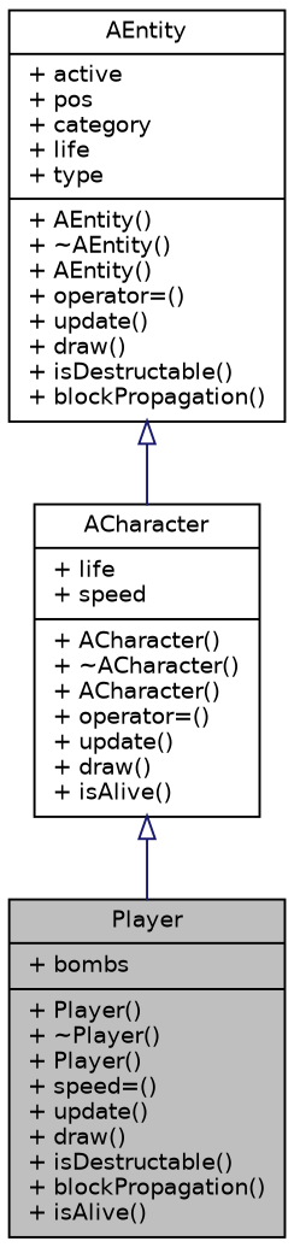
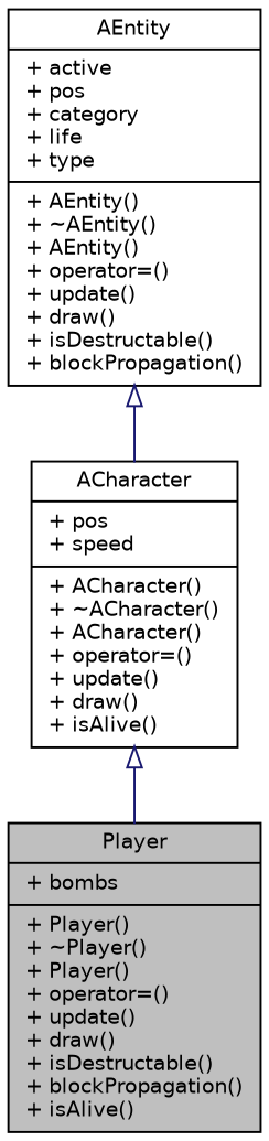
  digraph {
    fontname="DejaVu Sans"
    node [color=black fillcolor=white fontname="DejaVu Sans" fontsize=10 shape=record style=filled]
    edge [arrowtail=onormal color=midnightblue dir=back fontname="DejaVu Sans" fontsize=10 labelfontname=Helvetica labelfontsize=10 style=solid]
-   n1 [fillcolor=grey75 fontcolor=black height=0.2 label="{Player\n|+ bombs\l|+ Player()\l+ ~Player()\l+ Player()\l+ speed=()\l+ update()\l+ draw()\l+ isDestructable()\l+ blockPropagation()\l+ isAlive()\l}" width=0.4]
-   n2 [height=0.2 label="{ACharacter\n|+ life\l+ speed\l|+ ACharacter()\l+ ~ACharacter()\l+ ACharacter()\l+ operator=()\l+ update()\l+ draw()\l+ isAlive()\l}" width=0.4]
+   n1 [fillcolor=grey75 fontcolor=black height=0.2 label="{Player\n|+ bombs\l|+ Player()\l+ ~Player()\l+ Player()\l+ operator=()\l+ update()\l+ draw()\l+ isDestructable()\l+ blockPropagation()\l+ isAlive()\l}" width=0.4]
+   n2 [height=0.2 label="{ACharacter\n|+ pos\l+ speed\l|+ ACharacter()\l+ ~ACharacter()\l+ ACharacter()\l+ operator=()\l+ update()\l+ draw()\l+ isAlive()\l}" width=0.4]
    n3 [height=0.2 label="{AEntity\n|+ active\l+ pos\l+ category\l+ life\l+ type\l|+ AEntity()\l+ ~AEntity()\l+ AEntity()\l+ operator=()\l+ update()\l+ draw()\l+ isDestructable()\l+ blockPropagation()\l}" width=0.4]
    n2 -> n1
    n3 -> n2
  }
